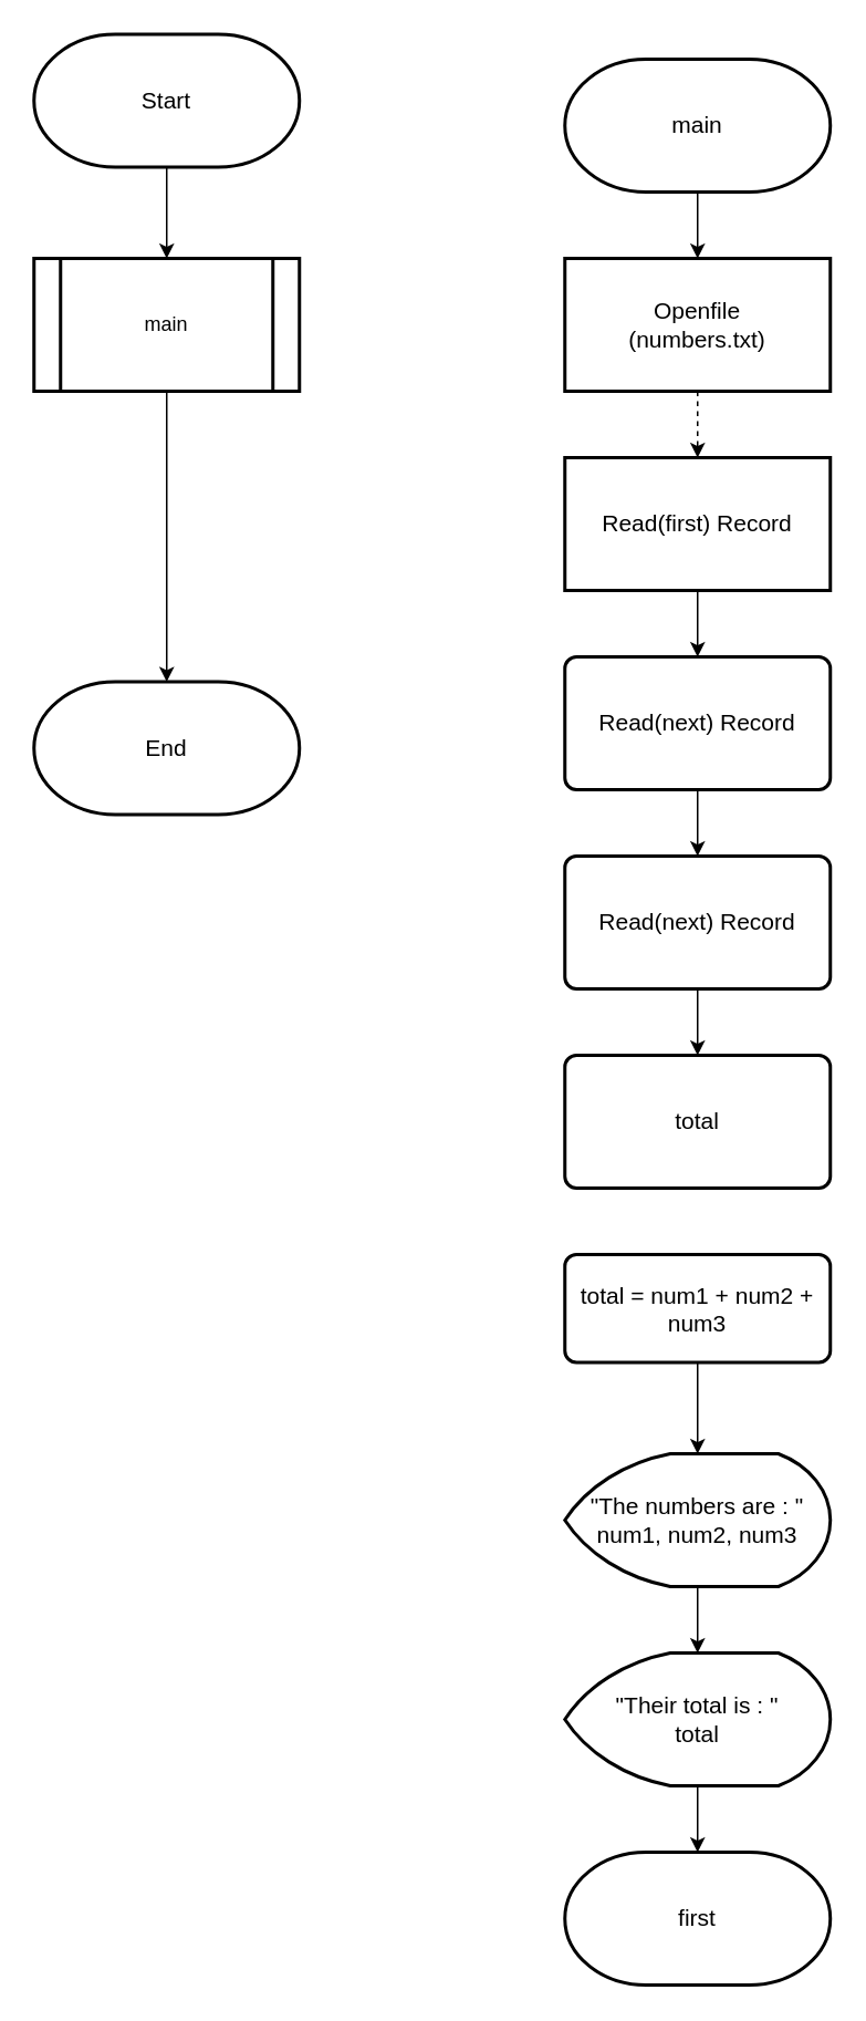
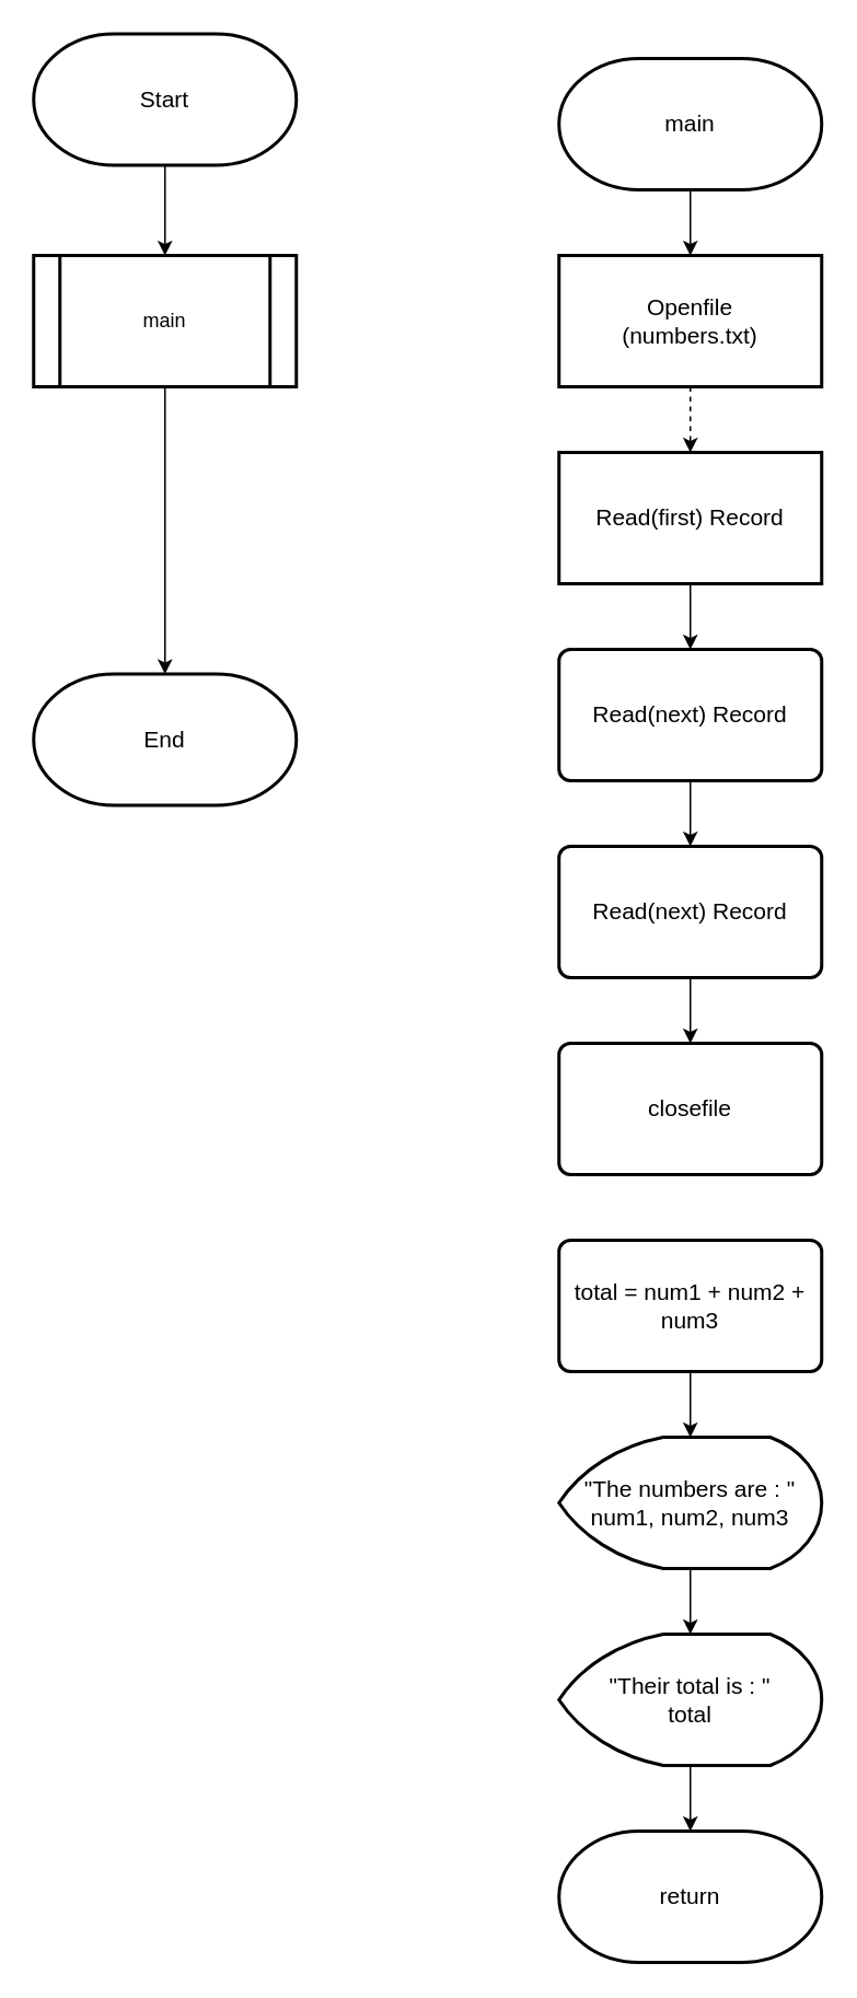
  <mxCell id="0" />
  <mxCell id="1" parent="0" />
  <mxCell id="2" value="" style="edgeStyle=none;html=1;fontSize=14;" edge="1" parent="1" source="3" target="6"><mxGeometry relative="1" as="geometry" /></mxCell>
  <mxCell id="3" value="&lt;font style=&quot;font-size: 14px;&quot;&gt;Start&lt;/font&gt;" style="strokeWidth=2;html=1;shape=mxgraph.flowchart.terminator;whiteSpace=wrap;" vertex="1" parent="1"><mxGeometry x="20" y="20" width="160" height="80" as="geometry" /></mxCell>
  <mxCell id="4" value="&lt;font style=&quot;font-size: 14px;&quot;&gt;End&lt;/font&gt;" style="strokeWidth=2;html=1;shape=mxgraph.flowchart.terminator;whiteSpace=wrap;" vertex="1" parent="1"><mxGeometry x="20" y="410" width="160" height="80" as="geometry" /></mxCell>
  <mxCell id="5" value="" style="edgeStyle=none;html=1;fontSize=14;" edge="1" parent="1" source="6" target="4"><mxGeometry relative="1" as="geometry" /></mxCell>
  <mxCell id="6" value="main" style="shape=process;whiteSpace=wrap;html=1;backgroundOutline=1;strokeWidth=2;" vertex="1" parent="1"><mxGeometry x="20" y="155" width="160" height="80" as="geometry" /></mxCell>
  <mxCell id="7" value="" style="edgeStyle=none;html=1;fontSize=14;" edge="1" parent="1" source="8" target="10"><mxGeometry relative="1" as="geometry" /></mxCell>
  <mxCell id="8" value="&lt;font style=&quot;font-size: 14px;&quot;&gt;main&lt;/font&gt;" style="strokeWidth=2;html=1;shape=mxgraph.flowchart.terminator;whiteSpace=wrap;" vertex="1" parent="1"><mxGeometry x="340" y="35" width="160" height="80" as="geometry" /></mxCell>
  <mxCell id="9" value="" style="edgeStyle=none;html=1;fontSize=14;dashed=1;" edge="1" parent="1" source="10" target="12"><mxGeometry relative="1" as="geometry" /></mxCell>
  <mxCell id="10" value="Openfile&lt;br&gt;(numbers.txt)" style="whiteSpace=wrap;html=1;absoluteArcSize=1;arcSize=14;strokeWidth=2;fontSize=14;rounded=0;" vertex="1" parent="1"><mxGeometry x="340" y="155" width="160" height="80" as="geometry" /></mxCell>
  <mxCell id="11" value="" style="edgeStyle=none;html=1;fontSize=14;" edge="1" parent="1" source="12" target="14"><mxGeometry relative="1" as="geometry" /></mxCell>
  <mxCell id="12" value="Read(first) Record" style="whiteSpace=wrap;html=1;absoluteArcSize=1;arcSize=14;strokeWidth=2;fontSize=14;rounded=0;" vertex="1" parent="1"><mxGeometry x="340" y="275" width="160" height="80" as="geometry" /></mxCell>
  <mxCell id="13" value="" style="edgeStyle=none;html=1;fontSize=14;" edge="1" parent="1" source="14" target="16"><mxGeometry relative="1" as="geometry" /></mxCell>
  <mxCell id="14" value="Read(next) Record" style="rounded=1;whiteSpace=wrap;html=1;absoluteArcSize=1;arcSize=14;strokeWidth=2;fontSize=14;" vertex="1" parent="1"><mxGeometry x="340" y="395" width="160" height="80" as="geometry" /></mxCell>
  <mxCell id="15" value="" style="edgeStyle=none;html=1;fontSize=14;" edge="1" parent="1" source="16" target="17"><mxGeometry relative="1" as="geometry" /></mxCell>
  <mxCell id="16" value="Read(next) Record" style="rounded=1;whiteSpace=wrap;html=1;absoluteArcSize=1;arcSize=14;strokeWidth=2;fontSize=14;" vertex="1" parent="1"><mxGeometry x="340" y="515" width="160" height="80" as="geometry" /></mxCell>
- <mxCell id="17" value="total" style="rounded=1;whiteSpace=wrap;html=1;absoluteArcSize=1;arcSize=14;strokeWidth=2;fontSize=14;" vertex="1" parent="1"><mxGeometry x="340" y="635" width="160" height="80" as="geometry" /></mxCell>
+ <mxCell id="17" value="closefile" style="rounded=1;whiteSpace=wrap;html=1;absoluteArcSize=1;arcSize=14;strokeWidth=2;fontSize=14;" vertex="1" parent="1"><mxGeometry x="340" y="635" width="160" height="80" as="geometry" /></mxCell>
  <mxCell id="18" value="" style="edgeStyle=none;html=1;fontSize=14;" edge="1" parent="1" source="19" target="23"><mxGeometry relative="1" as="geometry" /></mxCell>
  <mxCell id="19" value="&quot;The numbers are : &quot;&lt;br&gt;num1, num2, num3" style="strokeWidth=2;html=1;shape=mxgraph.flowchart.display;whiteSpace=wrap;fontSize=14;" vertex="1" parent="1"><mxGeometry x="340" y="875" width="160" height="80" as="geometry" /></mxCell>
  <mxCell id="20" value="" style="edgeStyle=none;html=1;fontSize=14;" edge="1" parent="1" source="21" target="19"><mxGeometry relative="1" as="geometry" /></mxCell>
- <mxCell id="21" value="total = num1 + num2 + num3" style="rounded=1;whiteSpace=wrap;html=1;absoluteArcSize=1;arcSize=14;strokeWidth=2;fontSize=14;" vertex="1" parent="1"><mxGeometry x="340" y="755" width="160" height="65" as="geometry" /></mxCell>
+ <mxCell id="21" value="total = num1 + num2 + num3" style="rounded=1;whiteSpace=wrap;html=1;absoluteArcSize=1;arcSize=14;strokeWidth=2;fontSize=14;" vertex="1" parent="1"><mxGeometry x="340" y="755" width="160" height="80" as="geometry" /></mxCell>
  <mxCell id="22" value="" style="edgeStyle=none;html=1;fontSize=14;" edge="1" parent="1" source="23" target="24"><mxGeometry relative="1" as="geometry" /></mxCell>
  <mxCell id="23" value="&quot;Their total is : &quot;&lt;br&gt;total" style="strokeWidth=2;html=1;shape=mxgraph.flowchart.display;whiteSpace=wrap;fontSize=14;" vertex="1" parent="1"><mxGeometry x="340" y="995" width="160" height="80" as="geometry" /></mxCell>
- <mxCell id="24" value="&lt;font style=&quot;font-size: 14px;&quot;&gt;first&lt;/font&gt;" style="strokeWidth=2;html=1;shape=mxgraph.flowchart.terminator;whiteSpace=wrap;" vertex="1" parent="1"><mxGeometry x="340" y="1115" width="160" height="80" as="geometry" /></mxCell>
+ <mxCell id="24" value="&lt;font style=&quot;font-size: 14px;&quot;&gt;return&lt;/font&gt;" style="strokeWidth=2;html=1;shape=mxgraph.flowchart.terminator;whiteSpace=wrap;" vertex="1" parent="1"><mxGeometry x="340" y="1115" width="160" height="80" as="geometry" /></mxCell>
